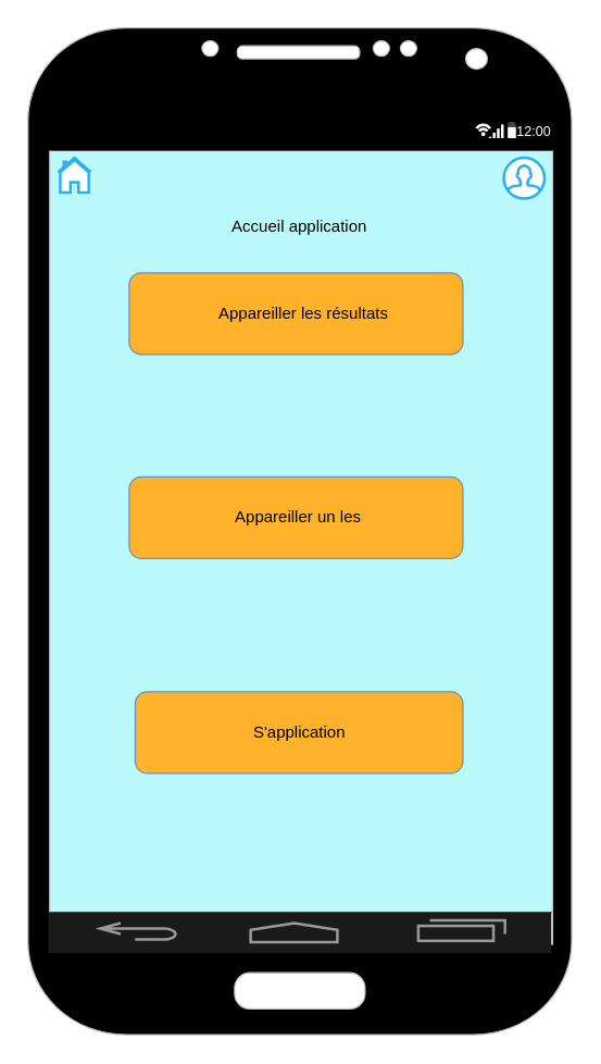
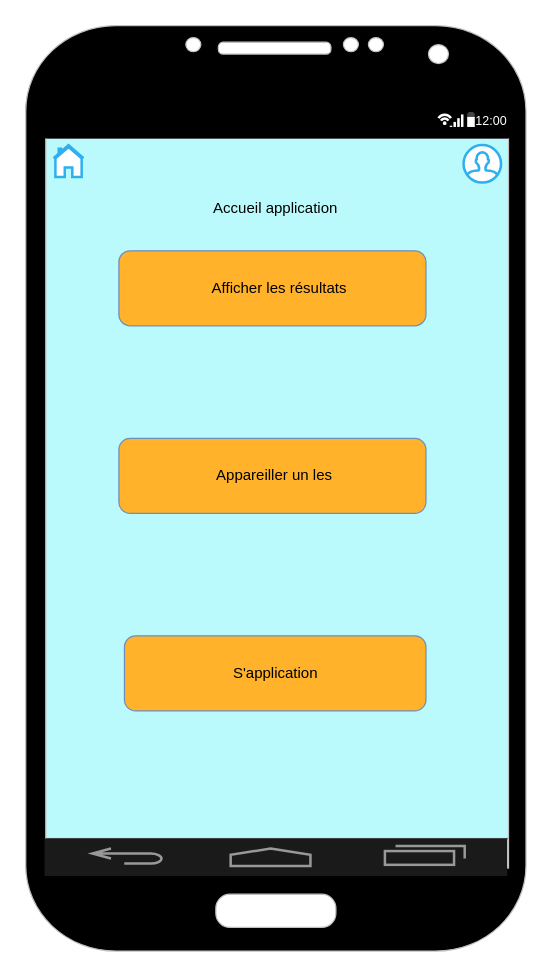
  <mxCell id="0" />
  <mxCell id="1" parent="0" />
  <mxCell id="2" value="" style="verticalLabelPosition=bottom;verticalAlign=top;html=1;shadow=0;dashed=0;strokeWidth=1;shape=rect;strokeColor=#666666;fontColor=#333333;fillColor=#BBFAFC;" parent="1" vertex="1"><mxGeometry x="30" y="110" width="380" height="560" as="geometry" /></mxCell>
  <mxCell id="3" value="" style="verticalLabelPosition=bottom;verticalAlign=top;html=1;shadow=0;dashed=0;strokeWidth=1;shape=mxgraph.android.phone2;strokeColor=#c0c0c0;fillColor=#000000;" parent="1" vertex="1"><mxGeometry x="20" y="20" width="400" height="740" as="geometry" /></mxCell>
  <mxCell id="4" value="" style="strokeWidth=1;html=1;shadow=0;dashed=0;shape=mxgraph.android.statusBar;align=center;fillColor=#000000;strokeColor=#ffffff;fontColor=#ffffff;fontSize=10;" parent="1" vertex="1"><mxGeometry x="30" y="80" width="380" height="30" as="geometry" /></mxCell>
  <mxCell id="5" value="" style="verticalLabelPosition=bottom;verticalAlign=top;html=1;shadow=0;dashed=0;strokeWidth=2;shape=mxgraph.android.navigation_bar_1;fillColor=#1A1A1A;strokeColor=#999999;" parent="1" vertex="1"><mxGeometry x="35" y="670" width="370" height="30" as="geometry" /></mxCell>
  <mxCell id="6" value="" style="rounded=1;whiteSpace=wrap;html=1;strokeColor=#6c8ebf;fillColor=#FFB22A;" parent="1" vertex="1"><mxGeometry x="94.49" y="200" width="245.51" height="60" as="geometry" /></mxCell>
  <mxCell id="7" value="" style="html=1;verticalLabelPosition=bottom;align=center;labelBackgroundColor=#ffffff;verticalAlign=top;strokeWidth=2;shadow=0;dashed=0;shape=mxgraph.ios7.icons.home;strokeColor=#2EAFF0;" parent="1" vertex="1"><mxGeometry x="42.21" y="115.5" width="24" height="25.5" as="geometry" /></mxCell>
  <mxCell id="8" value="" style="html=1;verticalLabelPosition=bottom;align=center;labelBackgroundColor=#ffffff;verticalAlign=top;strokeWidth=2;shadow=0;dashed=0;shape=mxgraph.ios7.icons.user;strokeColor=#2EAFF0;" parent="1" vertex="1"><mxGeometry x="370.06" y="115.5" width="30" height="30" as="geometry" /></mxCell>
  <mxCell id="9" value="" style="rounded=1;whiteSpace=wrap;html=1;strokeColor=#6c8ebf;fillColor=#FFB22A;" parent="1" vertex="1"><mxGeometry x="94.49" y="350" width="245.51" height="60" as="geometry" /></mxCell>
  <mxCell id="10" value="" style="rounded=1;whiteSpace=wrap;html=1;strokeColor=#6c8ebf;fillColor=#FFB22A;" parent="1" vertex="1"><mxGeometry x="98.92" y="507.93" width="241.08" height="60" as="geometry" /></mxCell>
  <mxCell id="11" value="Accueil application" style="text;html=1;strokeColor=none;fillColor=none;align=center;verticalAlign=middle;whiteSpace=wrap;rounded=0;" parent="1" vertex="1"><mxGeometry x="80" y="156" width="280" height="20" as="geometry" /></mxCell>
- <mxCell id="12" value="Appareiller les résultats" style="text;html=1;strokeColor=none;fillColor=none;align=center;verticalAlign=middle;whiteSpace=wrap;rounded=0;" parent="1" vertex="1"><mxGeometry x="83.15" y="220" width="280" height="20" as="geometry" /></mxCell>
+ <mxCell id="12" value="Afficher les résultats" style="text;html=1;strokeColor=none;fillColor=none;align=center;verticalAlign=middle;whiteSpace=wrap;rounded=0;" parent="1" vertex="1"><mxGeometry x="83.15" y="220" width="280" height="20" as="geometry" /></mxCell>
  <mxCell id="13" value="Appareiller un les" style="text;html=1;strokeColor=none;fillColor=none;align=center;verticalAlign=middle;whiteSpace=wrap;rounded=0;" parent="1" vertex="1"><mxGeometry x="79.46" y="370" width="280" height="20" as="geometry" /></mxCell>
  <mxCell id="14" value="S'application" style="text;html=1;strokeColor=none;fillColor=none;align=center;verticalAlign=middle;whiteSpace=wrap;rounded=0;" parent="1" vertex="1"><mxGeometry x="80" y="527.92" width="280" height="20" as="geometry" /></mxCell>
